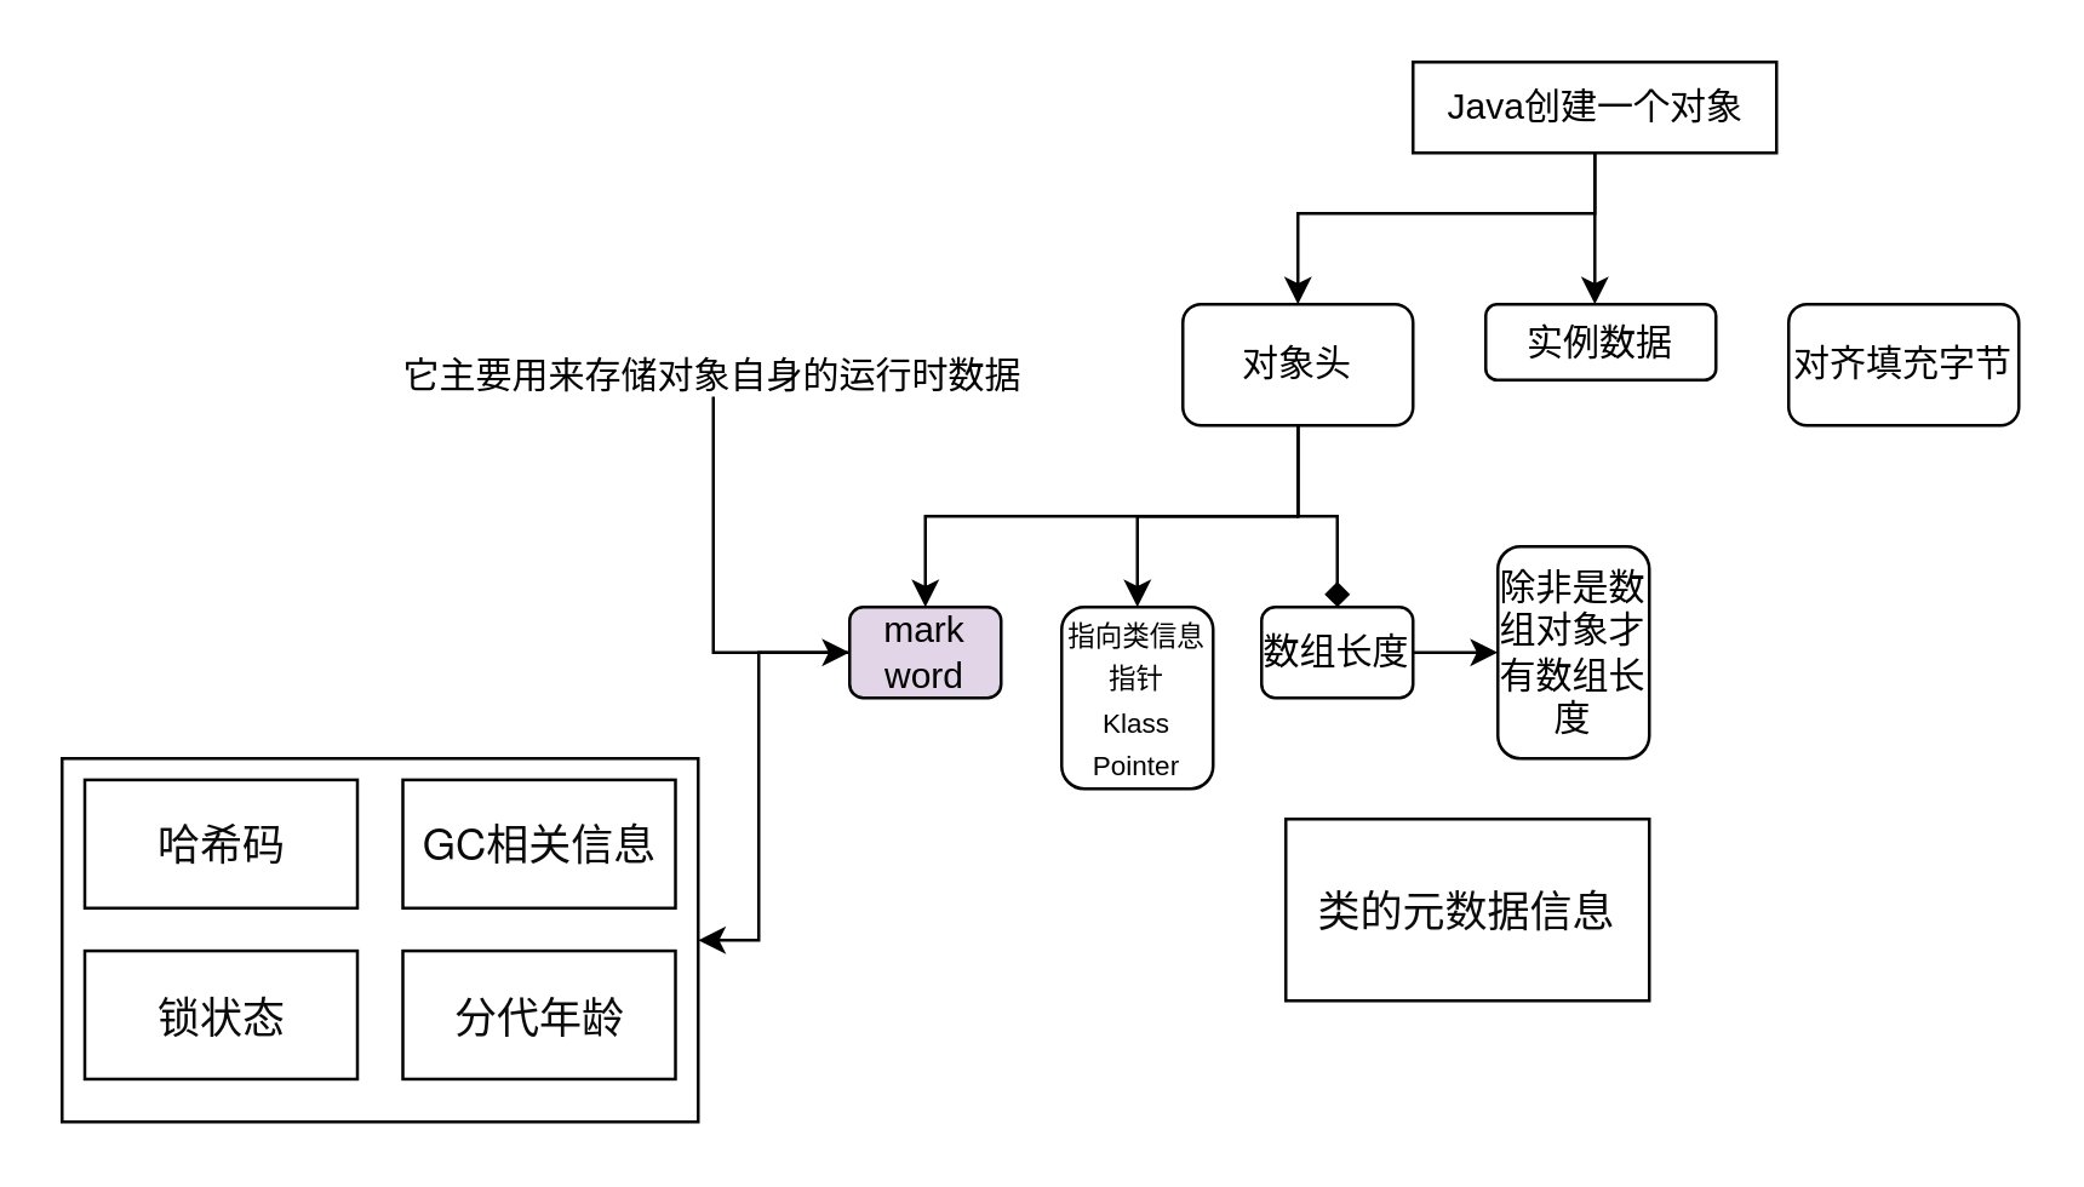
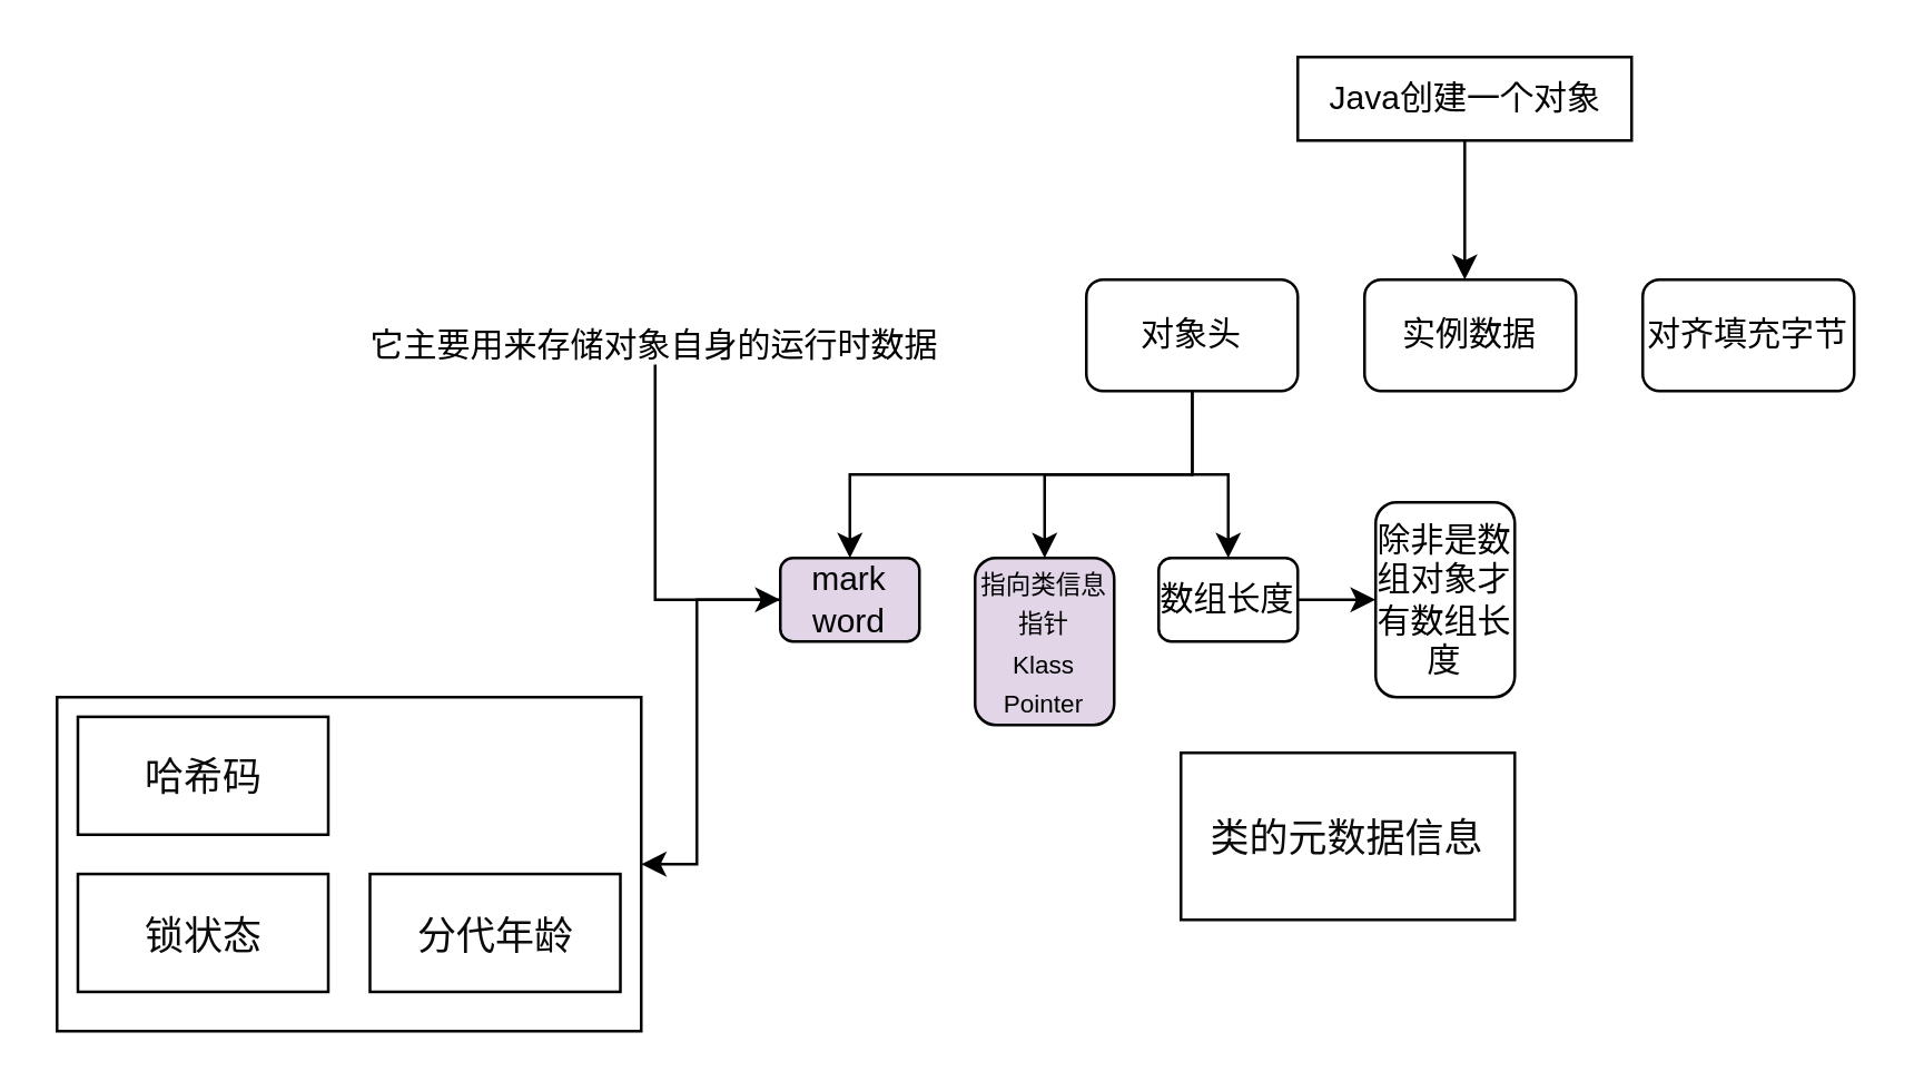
  <mxCell id="0" />
  <mxCell id="1" parent="0" />
  <mxCell id="2" style="edgeStyle=orthogonalEdgeStyle;rounded=0;orthogonalLoop=1;jettySize=auto;html=1;entryX=0.5;entryY=0;entryDx=0;entryDy=0;" edge="1" parent="1" source="5" target="12"><mxGeometry relative="1" as="geometry"><Array as="points"><mxPoint x="428" y="170" /><mxPoint x="305" y="170" /></Array></mxGeometry></mxCell>
  <mxCell id="3" style="edgeStyle=orthogonalEdgeStyle;rounded=0;orthogonalLoop=1;jettySize=auto;html=1;entryX=0.5;entryY=0;entryDx=0;entryDy=0;" edge="1" parent="1" source="5" target="13"><mxGeometry relative="1" as="geometry" /></mxCell>
- <mxCell id="4" style="edgeStyle=orthogonalEdgeStyle;rounded=0;orthogonalLoop=1;jettySize=auto;html=1;entryX=0.5;entryY=0;entryDx=0;entryDy=0;endArrow=diamond;" edge="1" parent="1" source="5" target="15"><mxGeometry relative="1" as="geometry" /></mxCell>
+ <mxCell id="4" style="edgeStyle=orthogonalEdgeStyle;rounded=0;orthogonalLoop=1;jettySize=auto;html=1;entryX=0.5;entryY=0;entryDx=0;entryDy=0;" edge="1" parent="1" source="5" target="15"><mxGeometry relative="1" as="geometry" /></mxCell>
  <mxCell id="5" value="对象头" style="rounded=1;whiteSpace=wrap;html=1;" vertex="1" parent="1"><mxGeometry x="390" y="100" width="76" height="40" as="geometry" /></mxCell>
- <mxCell id="6" style="edgeStyle=orthogonalEdgeStyle;rounded=0;orthogonalLoop=1;jettySize=auto;html=1;entryX=0.5;entryY=0;entryDx=0;entryDy=0;" edge="1" parent="1" source="7" target="5"><mxGeometry relative="1" as="geometry"><Array as="points"><mxPoint x="526" y="70" /><mxPoint x="428" y="70" /></Array></mxGeometry></mxCell>
  <mxCell id="7" value="Java创建一个对象" style="text;html=1;align=center;verticalAlign=middle;resizable=0;points=[];autosize=1;strokeColor=default;fillColor=none;" vertex="1" parent="1"><mxGeometry x="466" y="20" width="120" height="30" as="geometry" /></mxCell>
- <mxCell id="8" value="实例数据" style="rounded=1;whiteSpace=wrap;html=1;" vertex="1" parent="1"><mxGeometry x="490" y="100" width="76" height="25" as="geometry" /></mxCell>
+ <mxCell id="8" value="实例数据" style="rounded=1;whiteSpace=wrap;html=1;" vertex="1" parent="1"><mxGeometry x="490" y="100" width="76" height="40" as="geometry" /></mxCell>
  <mxCell id="9" value="对齐填充字节" style="rounded=1;whiteSpace=wrap;html=1;" vertex="1" parent="1"><mxGeometry x="590" y="100" width="76" height="40" as="geometry" /></mxCell>
  <mxCell id="10" style="edgeStyle=orthogonalEdgeStyle;rounded=0;orthogonalLoop=1;jettySize=auto;html=1;entryX=0.474;entryY=0;entryDx=0;entryDy=0;entryPerimeter=0;" edge="1" parent="1" source="7" target="8"><mxGeometry relative="1" as="geometry" /></mxCell>
  <mxCell id="11" style="edgeStyle=orthogonalEdgeStyle;rounded=0;orthogonalLoop=1;jettySize=auto;html=1;entryX=1;entryY=0.5;entryDx=0;entryDy=0;" edge="1" parent="1" source="12" target="20"><mxGeometry relative="1" as="geometry"><Array as="points"><mxPoint x="250" y="215" /><mxPoint x="250" y="310" /></Array></mxGeometry></mxCell>
  <mxCell id="12" value="mark word" style="rounded=1;whiteSpace=wrap;html=1;fillColor=#e1d5e7;" vertex="1" parent="1"><mxGeometry x="280" y="200" width="50" height="30" as="geometry" /></mxCell>
- <mxCell id="13" value="&lt;font style=&quot;font-size: 9px;&quot;&gt;指向类信息指针&lt;/font&gt;&lt;div&gt;&lt;font style=&quot;font-size: 9px;&quot;&gt;Klass Pointer&lt;br&gt;&lt;/font&gt;&lt;/div&gt;" style="rounded=1;whiteSpace=wrap;html=1;" vertex="1" parent="1"><mxGeometry x="350" y="200" width="50" height="60" as="geometry" /></mxCell>
+ <mxCell id="13" value="&lt;font style=&quot;font-size: 9px;&quot;&gt;指向类信息指针&lt;/font&gt;&lt;div&gt;&lt;font style=&quot;font-size: 9px;&quot;&gt;Klass Pointer&lt;br&gt;&lt;/font&gt;&lt;/div&gt;" style="rounded=1;whiteSpace=wrap;html=1;fillColor=#e1d5e7;" vertex="1" parent="1"><mxGeometry x="350" y="200" width="50" height="60" as="geometry" /></mxCell>
  <mxCell id="14" value="" style="edgeStyle=orthogonalEdgeStyle;rounded=0;orthogonalLoop=1;jettySize=auto;html=1;" edge="1" parent="1" source="15" target="25"><mxGeometry relative="1" as="geometry" /></mxCell>
  <mxCell id="15" value="数组长度" style="rounded=1;whiteSpace=wrap;html=1;" vertex="1" parent="1"><mxGeometry x="416" y="200" width="50" height="30" as="geometry" /></mxCell>
  <mxCell id="16" value="&lt;span style=&quot;color: rgb(10, 10, 10); font-family: &amp;quot;Helvetica Neue&amp;quot;, BlinkMacSystemFont, &amp;quot;Segoe UI&amp;quot;, &amp;quot;PingFang SC&amp;quot;, Roboto, &amp;quot;Microsoft YaHei&amp;quot;, &amp;quot;Source Han Sans SC&amp;quot;, &amp;quot;Noto Sans CJK SC&amp;quot;, &amp;quot;Myriad Pro&amp;quot;, &amp;quot;Hiragino Sans&amp;quot;, &amp;quot;Yu Gothic&amp;quot;, &amp;quot;Lucida Grande&amp;quot;, sans-serif; font-size: 14px; text-align: start; white-space-collapse: preserve; background-color: rgb(255, 255, 255);&quot;&gt;类的元数据信息&lt;/span&gt;" style="rounded=0;whiteSpace=wrap;html=1;" vertex="1" parent="1"><mxGeometry x="424" y="270" width="120" height="60" as="geometry" /></mxCell>
  <mxCell id="17" style="edgeStyle=orthogonalEdgeStyle;rounded=0;orthogonalLoop=1;jettySize=auto;html=1;entryX=0;entryY=0.5;entryDx=0;entryDy=0;" edge="1" parent="1" source="18" target="12"><mxGeometry relative="1" as="geometry" /></mxCell>
  <mxCell id="18" value="&lt;span style=&quot;color: rgb(0, 0, 0); font-family: Helvetica; font-style: normal; font-variant-ligatures: normal; font-variant-caps: normal; font-weight: 400; letter-spacing: normal; orphans: 2; text-indent: 0px; text-transform: none; widows: 2; word-spacing: 0px; -webkit-text-stroke-width: 0px; white-space: nowrap; background-color: rgb(255, 255, 255); text-decoration-thickness: initial; text-decoration-style: initial; text-decoration-color: initial; float: none; display: inline !important;&quot;&gt;&lt;font&gt;它主要用来存储对象自身的运行时数据&lt;/font&gt;&lt;/span&gt;" style="text;whiteSpace=wrap;html=1;align=center;" vertex="1" parent="1"><mxGeometry x="125" y="110" width="220" height="20" as="geometry" /></mxCell>
  <mxCell id="19" value="" style="group" vertex="1" connectable="0" parent="1"><mxGeometry x="20" y="250" width="210" height="120" as="geometry" /></mxCell>
  <mxCell id="20" value="" style="whiteSpace=wrap;html=1;" vertex="1" parent="19"><mxGeometry width="210" height="120" as="geometry" /></mxCell>
  <mxCell id="21" value="&lt;span style=&quot;color: rgb(10, 10, 10); font-family: &amp;quot;Helvetica Neue&amp;quot;, BlinkMacSystemFont, &amp;quot;Segoe UI&amp;quot;, &amp;quot;PingFang SC&amp;quot;, Roboto, &amp;quot;Microsoft YaHei&amp;quot;, &amp;quot;Source Han Sans SC&amp;quot;, &amp;quot;Noto Sans CJK SC&amp;quot;, &amp;quot;Myriad Pro&amp;quot;, &amp;quot;Hiragino Sans&amp;quot;, &amp;quot;Yu Gothic&amp;quot;, &amp;quot;Lucida Grande&amp;quot;, sans-serif; font-size: 14px; text-align: start; white-space-collapse: preserve; background-color: rgb(255, 255, 255);&quot;&gt;哈希码&lt;/span&gt;" style="rounded=0;whiteSpace=wrap;html=1;" vertex="1" parent="19"><mxGeometry x="7.5" y="7.059" width="90" height="42.353" as="geometry" /></mxCell>
- <mxCell id="22" value="&lt;span style=&quot;color: rgb(10, 10, 10); font-family: &amp;quot;Helvetica Neue&amp;quot;, BlinkMacSystemFont, &amp;quot;Segoe UI&amp;quot;, &amp;quot;PingFang SC&amp;quot;, Roboto, &amp;quot;Microsoft YaHei&amp;quot;, &amp;quot;Source Han Sans SC&amp;quot;, &amp;quot;Noto Sans CJK SC&amp;quot;, &amp;quot;Myriad Pro&amp;quot;, &amp;quot;Hiragino Sans&amp;quot;, &amp;quot;Yu Gothic&amp;quot;, &amp;quot;Lucida Grande&amp;quot;, sans-serif; font-size: 14px; text-align: start; white-space-collapse: preserve; background-color: rgb(255, 255, 255);&quot;&gt;GC相关信息&lt;/span&gt;" style="whiteSpace=wrap;html=1;" vertex="1" parent="19"><mxGeometry x="112.5" y="7.059" width="90" height="42.353" as="geometry" /></mxCell>
  <mxCell id="23" value="&lt;span style=&quot;color: rgb(10, 10, 10); font-family: &amp;quot;Helvetica Neue&amp;quot;, BlinkMacSystemFont, &amp;quot;Segoe UI&amp;quot;, &amp;quot;PingFang SC&amp;quot;, Roboto, &amp;quot;Microsoft YaHei&amp;quot;, &amp;quot;Source Han Sans SC&amp;quot;, &amp;quot;Noto Sans CJK SC&amp;quot;, &amp;quot;Myriad Pro&amp;quot;, &amp;quot;Hiragino Sans&amp;quot;, &amp;quot;Yu Gothic&amp;quot;, &amp;quot;Lucida Grande&amp;quot;, sans-serif; font-size: 14px; text-align: start; white-space-collapse: preserve; background-color: rgb(255, 255, 255);&quot;&gt;锁状态&lt;/span&gt;" style="whiteSpace=wrap;html=1;" vertex="1" parent="19"><mxGeometry x="7.5" y="63.529" width="90" height="42.353" as="geometry" /></mxCell>
  <mxCell id="24" value="&lt;span style=&quot;color: rgb(10, 10, 10); font-family: &amp;quot;Helvetica Neue&amp;quot;, BlinkMacSystemFont, &amp;quot;Segoe UI&amp;quot;, &amp;quot;PingFang SC&amp;quot;, Roboto, &amp;quot;Microsoft YaHei&amp;quot;, &amp;quot;Source Han Sans SC&amp;quot;, &amp;quot;Noto Sans CJK SC&amp;quot;, &amp;quot;Myriad Pro&amp;quot;, &amp;quot;Hiragino Sans&amp;quot;, &amp;quot;Yu Gothic&amp;quot;, &amp;quot;Lucida Grande&amp;quot;, sans-serif; font-size: 14px; text-align: start; white-space-collapse: preserve; background-color: rgb(255, 255, 255);&quot;&gt;分代年龄&lt;/span&gt;" style="whiteSpace=wrap;html=1;" vertex="1" parent="19"><mxGeometry x="112.5" y="63.529" width="90" height="42.353" as="geometry" /></mxCell>
  <mxCell id="25" value="除非是数组对象才有数组长度" style="rounded=1;whiteSpace=wrap;html=1;" vertex="1" parent="1"><mxGeometry x="494" y="180" width="50" height="70" as="geometry" /></mxCell>
